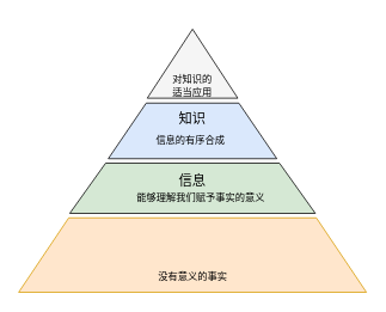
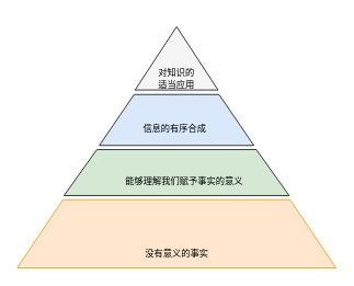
  <mxCell id="0" />
  <mxCell id="1" parent="0" />
  <mxCell id="2" value="" style="group" vertex="1" connectable="0" parent="1"><mxGeometry x="20" width="388" height="305.5" as="geometry" y="20" /></mxCell>
  <mxCell id="3" value="" style="shape=trapezoid;perimeter=trapezoidPerimeter;whiteSpace=wrap;html=1;strokeColor=#d79b00;fillColor=#ffe6cc;size=0.144;" vertex="1" parent="2"><mxGeometry y="222.5" width="388" height="83" as="geometry" /></mxCell>
  <mxCell id="4" value="" style="shape=trapezoid;perimeter=trapezoidPerimeter;whiteSpace=wrap;html=1;strokeColor=#000000;fillColor=#d5e8d4;size=0.146;" vertex="1" parent="2"><mxGeometry x="57" y="161.5" width="274" height="56" as="geometry" /></mxCell>
  <mxCell id="5" value="" style="triangle;whiteSpace=wrap;html=1;rotation=-90;fillColor=#f5f5f5;strokeColor=#000000;fontColor=#333333;" vertex="1" parent="2"><mxGeometry x="155.5" width="77" height="101" as="geometry" /></mxCell>
  <mxCell id="6" value="" style="shape=trapezoid;perimeter=trapezoidPerimeter;whiteSpace=wrap;html=1;fillColor=#dae8fc;strokeColor=#000000;size=0.225;" vertex="1" parent="2"><mxGeometry x="100" y="94.5" width="188" height="62" as="geometry" /></mxCell>
- <mxCell id="7" value="&lt;font style=&quot;font-size: 15px&quot;&gt;知识&lt;/font&gt;" style="text;html=1;strokeColor=none;fillColor=none;align=center;verticalAlign=middle;whiteSpace=wrap;rounded=0;" vertex="1" parent="2"><mxGeometry x="174" y="101" width="40" height="20" as="geometry" /></mxCell>
- <mxCell id="8" value="&lt;font style=&quot;font-size: 15px&quot;&gt;信息&lt;/font&gt;" style="text;html=1;strokeColor=none;fillColor=none;align=center;verticalAlign=middle;whiteSpace=wrap;rounded=0;" vertex="1" parent="2"><mxGeometry x="174" y="169.5" width="40" height="20" as="geometry" /></mxCell>
  <mxCell id="9" value="&lt;font style=&quot;font-size: 11px&quot;&gt;对知识的适当应用&lt;/font&gt;" style="text;html=1;strokeColor=none;fillColor=none;align=center;verticalAlign=middle;whiteSpace=wrap;rounded=0;" vertex="1" parent="2"><mxGeometry x="169" y="64.5" width="50" height="20" as="geometry" /></mxCell>
  <mxCell id="10" value="&lt;font style=&quot;font-size: 11px&quot;&gt;信息的有序合成&lt;/font&gt;" style="text;html=1;strokeColor=none;fillColor=none;align=center;verticalAlign=middle;whiteSpace=wrap;rounded=0;" vertex="1" parent="2"><mxGeometry x="136.5" y="125.5" width="110" height="20" as="geometry" /></mxCell>
  <mxCell id="11" value="&lt;font style=&quot;font-size: 11px&quot;&gt;能够理解我们赋予事实的意义&lt;/font&gt;" style="text;html=1;strokeColor=none;fillColor=none;align=center;verticalAlign=middle;whiteSpace=wrap;rounded=0;" vertex="1" parent="2"><mxGeometry x="119" y="189.5" width="169" height="20" as="geometry" /></mxCell>
  <mxCell id="12" value="&lt;font style=&quot;font-size: 11px&quot;&gt;没有意义的事实&lt;/font&gt;" style="text;html=1;strokeColor=none;fillColor=none;align=center;verticalAlign=middle;whiteSpace=wrap;rounded=0;" vertex="1" parent="2"><mxGeometry x="109.5" y="277.5" width="169" height="20" as="geometry" /></mxCell>
